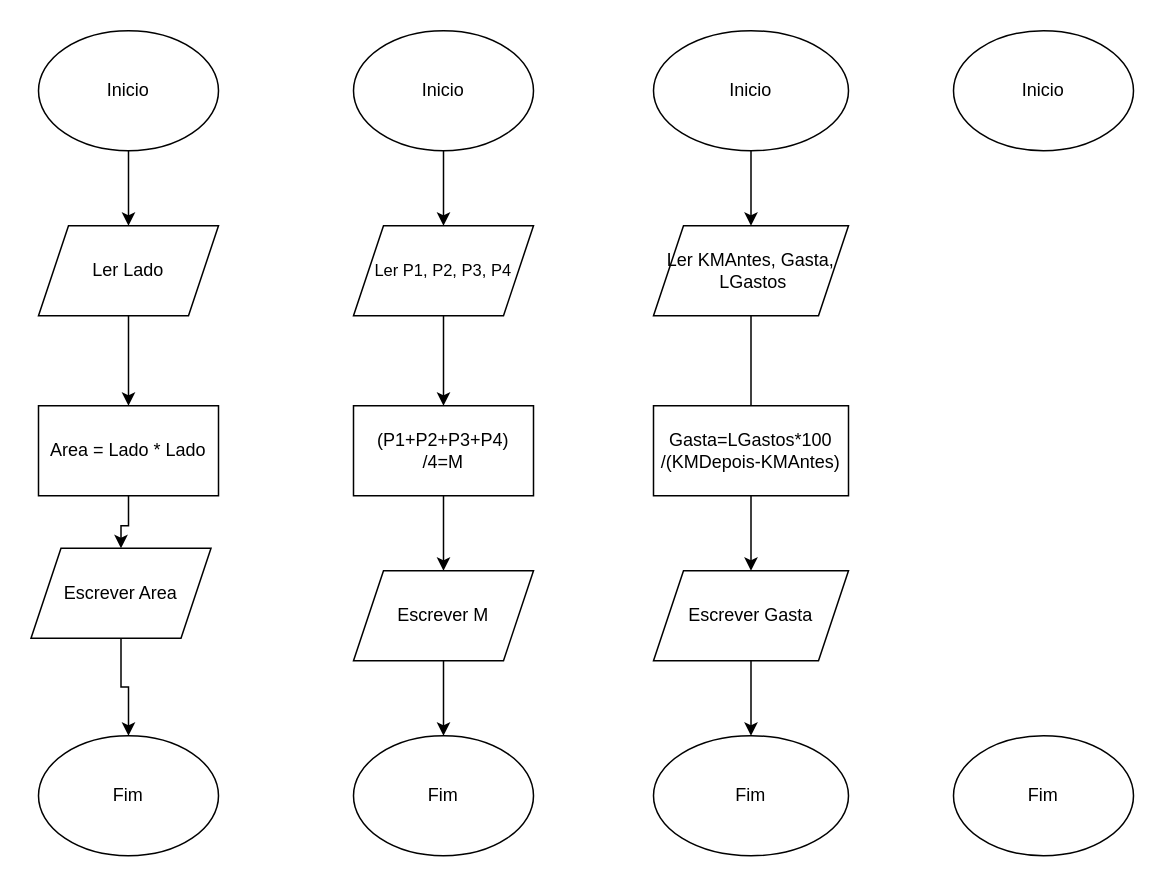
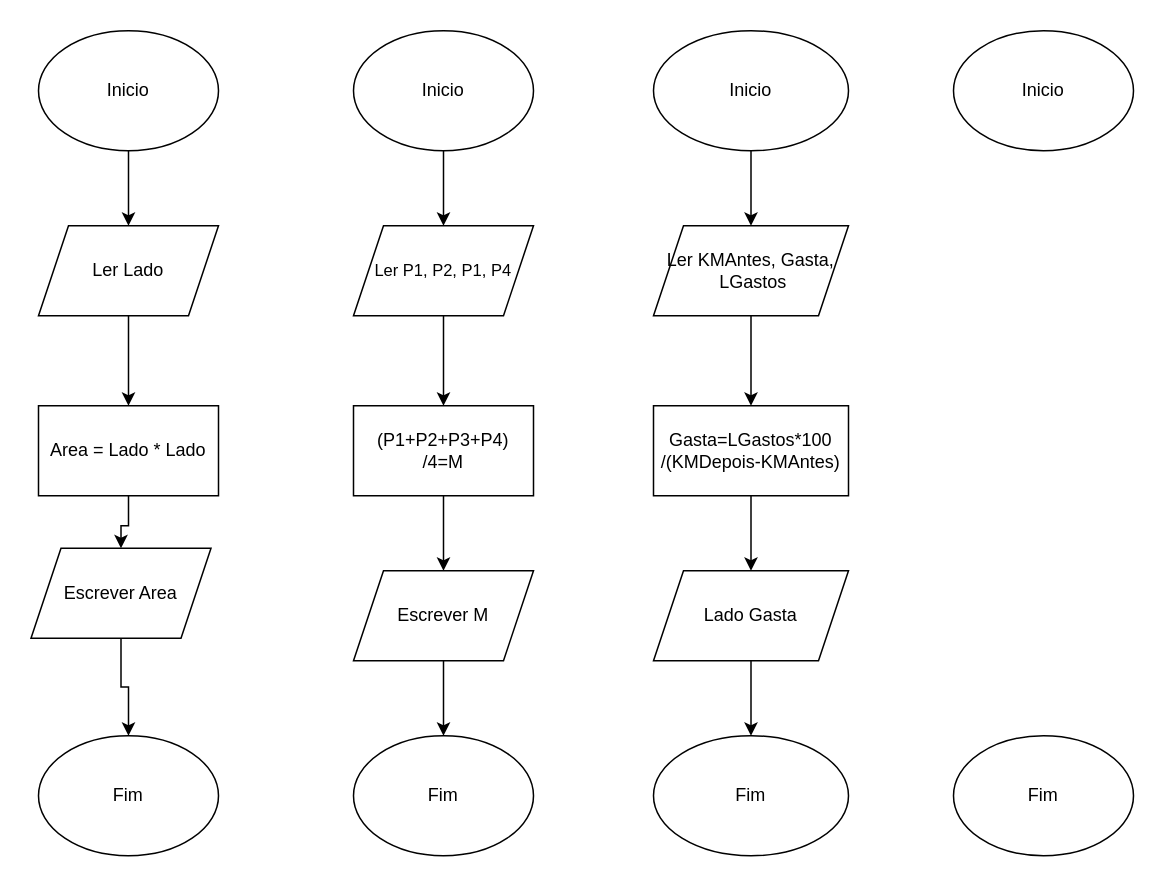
  <mxCell id="0" />
  <mxCell id="1" parent="0" />
  <mxCell id="2" value="" style="edgeStyle=orthogonalEdgeStyle;rounded=0;orthogonalLoop=1;jettySize=auto;html=1;" edge="1" parent="1" source="3" target="5"><mxGeometry relative="1" as="geometry" /></mxCell>
  <mxCell id="3" value="Inicio" style="ellipse;whiteSpace=wrap;html=1;" vertex="1" parent="1"><mxGeometry x="25" y="20" width="120" height="80" as="geometry" /></mxCell>
  <mxCell id="4" value="" style="edgeStyle=orthogonalEdgeStyle;rounded=0;orthogonalLoop=1;jettySize=auto;html=1;" edge="1" parent="1" source="5" target="9"><mxGeometry relative="1" as="geometry" /></mxCell>
  <mxCell id="5" value="Ler Lado" style="shape=parallelogram;perimeter=parallelogramPerimeter;whiteSpace=wrap;html=1;fixedSize=1;" vertex="1" parent="1"><mxGeometry x="25" y="150" width="120" height="60" as="geometry" /></mxCell>
  <mxCell id="6" value="" style="edgeStyle=orthogonalEdgeStyle;rounded=0;orthogonalLoop=1;jettySize=auto;html=1;" edge="1" parent="1" source="7" target="10"><mxGeometry relative="1" as="geometry" /></mxCell>
  <mxCell id="7" value="Escrever Area" style="shape=parallelogram;perimeter=parallelogramPerimeter;whiteSpace=wrap;html=1;fixedSize=1;" vertex="1" parent="1"><mxGeometry x="20" y="365" width="120" height="60" as="geometry" /></mxCell>
  <mxCell id="8" value="" style="edgeStyle=orthogonalEdgeStyle;rounded=0;orthogonalLoop=1;jettySize=auto;html=1;" edge="1" parent="1" source="9" target="7"><mxGeometry relative="1" as="geometry" /></mxCell>
  <mxCell id="9" value="Area = Lado * Lado" style="rounded=0;whiteSpace=wrap;html=1;" vertex="1" parent="1"><mxGeometry x="25" y="270" width="120" height="60" as="geometry" /></mxCell>
  <mxCell id="10" value="Fim" style="ellipse;whiteSpace=wrap;html=1;" vertex="1" parent="1"><mxGeometry x="25" y="490" width="120" height="80" as="geometry" /></mxCell>
  <mxCell id="11" value="" style="edgeStyle=orthogonalEdgeStyle;rounded=0;orthogonalLoop=1;jettySize=auto;html=1;" edge="1" parent="1" source="12" target="17"><mxGeometry relative="1" as="geometry" /></mxCell>
  <mxCell id="12" value="Inicio" style="ellipse;whiteSpace=wrap;html=1;" vertex="1" parent="1"><mxGeometry x="235" y="20" width="120" height="80" as="geometry" /></mxCell>
  <mxCell id="13" value="" style="edgeStyle=orthogonalEdgeStyle;rounded=0;orthogonalLoop=1;jettySize=auto;html=1;" edge="1" parent="1" source="14" target="26"><mxGeometry relative="1" as="geometry" /></mxCell>
  <mxCell id="14" value="Inicio" style="ellipse;whiteSpace=wrap;html=1;" vertex="1" parent="1"><mxGeometry x="435" y="20" width="130" height="80" as="geometry" /></mxCell>
  <mxCell id="15" value="Inicio" style="ellipse;whiteSpace=wrap;html=1;" vertex="1" parent="1"><mxGeometry x="635" y="20" width="120" height="80" as="geometry" /></mxCell>
  <mxCell id="16" value="" style="edgeStyle=orthogonalEdgeStyle;rounded=0;orthogonalLoop=1;jettySize=auto;html=1;" edge="1" parent="1" source="17" target="19"><mxGeometry relative="1" as="geometry" /></mxCell>
- <mxCell id="17" value="&lt;font style=&quot;font-size: 11px;&quot;&gt;Ler P1, P2, P3, P4&lt;/font&gt;" style="shape=parallelogram;perimeter=parallelogramPerimeter;whiteSpace=wrap;html=1;fixedSize=1;" vertex="1" parent="1"><mxGeometry x="235" y="150" width="120" height="60" as="geometry" /></mxCell>
+ <mxCell id="17" value="&lt;font style=&quot;font-size: 11px;&quot;&gt;Ler P1, P2, P1, P4&lt;/font&gt;" style="shape=parallelogram;perimeter=parallelogramPerimeter;whiteSpace=wrap;html=1;fixedSize=1;" vertex="1" parent="1"><mxGeometry x="235" y="150" width="120" height="60" as="geometry" /></mxCell>
  <mxCell id="18" value="" style="edgeStyle=orthogonalEdgeStyle;rounded=0;orthogonalLoop=1;jettySize=auto;html=1;" edge="1" parent="1" source="19" target="21"><mxGeometry relative="1" as="geometry" /></mxCell>
  <mxCell id="19" value="(P1+P2+P3+P4) /4=M" style="rounded=0;whiteSpace=wrap;html=1;" vertex="1" parent="1"><mxGeometry x="235" y="270" width="120" height="60" as="geometry" /></mxCell>
  <mxCell id="20" value="" style="edgeStyle=orthogonalEdgeStyle;rounded=0;orthogonalLoop=1;jettySize=auto;html=1;" edge="1" parent="1" source="21" target="22"><mxGeometry relative="1" as="geometry" /></mxCell>
  <mxCell id="21" value="Escrever M" style="shape=parallelogram;perimeter=parallelogramPerimeter;whiteSpace=wrap;html=1;fixedSize=1;" vertex="1" parent="1"><mxGeometry x="235" y="380" width="120" height="60" as="geometry" /></mxCell>
  <mxCell id="22" value="Fim" style="ellipse;whiteSpace=wrap;html=1;" vertex="1" parent="1"><mxGeometry x="235" y="490" width="120" height="80" as="geometry" /></mxCell>
  <mxCell id="23" value="Fim" style="ellipse;whiteSpace=wrap;html=1;" vertex="1" parent="1"><mxGeometry x="435" y="490" width="130" height="80" as="geometry" /></mxCell>
  <mxCell id="24" value="Fim" style="ellipse;whiteSpace=wrap;html=1;" vertex="1" parent="1"><mxGeometry x="635" y="490" width="120" height="80" as="geometry" /></mxCell>
- <mxCell id="25" value="" style="edgeStyle=orthogonalEdgeStyle;rounded=0;orthogonalLoop=1;jettySize=auto;html=1;endArrow=none;" edge="1" parent="1" source="26" target="30"><mxGeometry relative="1" as="geometry" /></mxCell>
+ <mxCell id="25" value="" style="edgeStyle=orthogonalEdgeStyle;rounded=0;orthogonalLoop=1;jettySize=auto;html=1;" edge="1" parent="1" source="26" target="30"><mxGeometry relative="1" as="geometry" /></mxCell>
  <mxCell id="26" value="Ler KMAntes, Gasta,&lt;div&gt;&amp;nbsp;LGastos&lt;/div&gt;" style="shape=parallelogram;perimeter=parallelogramPerimeter;whiteSpace=wrap;html=1;fixedSize=1;" vertex="1" parent="1"><mxGeometry x="435" y="150" width="130" height="60" as="geometry" /></mxCell>
  <mxCell id="27" value="" style="edgeStyle=orthogonalEdgeStyle;rounded=0;orthogonalLoop=1;jettySize=auto;html=1;" edge="1" parent="1" source="28" target="23"><mxGeometry relative="1" as="geometry" /></mxCell>
- <mxCell id="28" value="Escrever Gasta" style="shape=parallelogram;perimeter=parallelogramPerimeter;whiteSpace=wrap;html=1;fixedSize=1;" vertex="1" parent="1"><mxGeometry x="435" y="380" width="130" height="60" as="geometry" /></mxCell>
+ <mxCell id="28" value="Lado Gasta" style="shape=parallelogram;perimeter=parallelogramPerimeter;whiteSpace=wrap;html=1;fixedSize=1;" vertex="1" parent="1"><mxGeometry x="435" y="380" width="130" height="60" as="geometry" /></mxCell>
  <mxCell id="29" value="" style="edgeStyle=orthogonalEdgeStyle;rounded=0;orthogonalLoop=1;jettySize=auto;html=1;" edge="1" parent="1" source="30" target="28"><mxGeometry relative="1" as="geometry" /></mxCell>
  <mxCell id="30" value="Gasta=LGastos*100&lt;div&gt;&lt;span style=&quot;background-color: initial;&quot;&gt;/(KMDepois-KMAntes)&lt;/span&gt;&lt;/div&gt;" style="rounded=0;whiteSpace=wrap;html=1;" vertex="1" parent="1"><mxGeometry x="435" y="270" width="130" height="60" as="geometry" /></mxCell>
